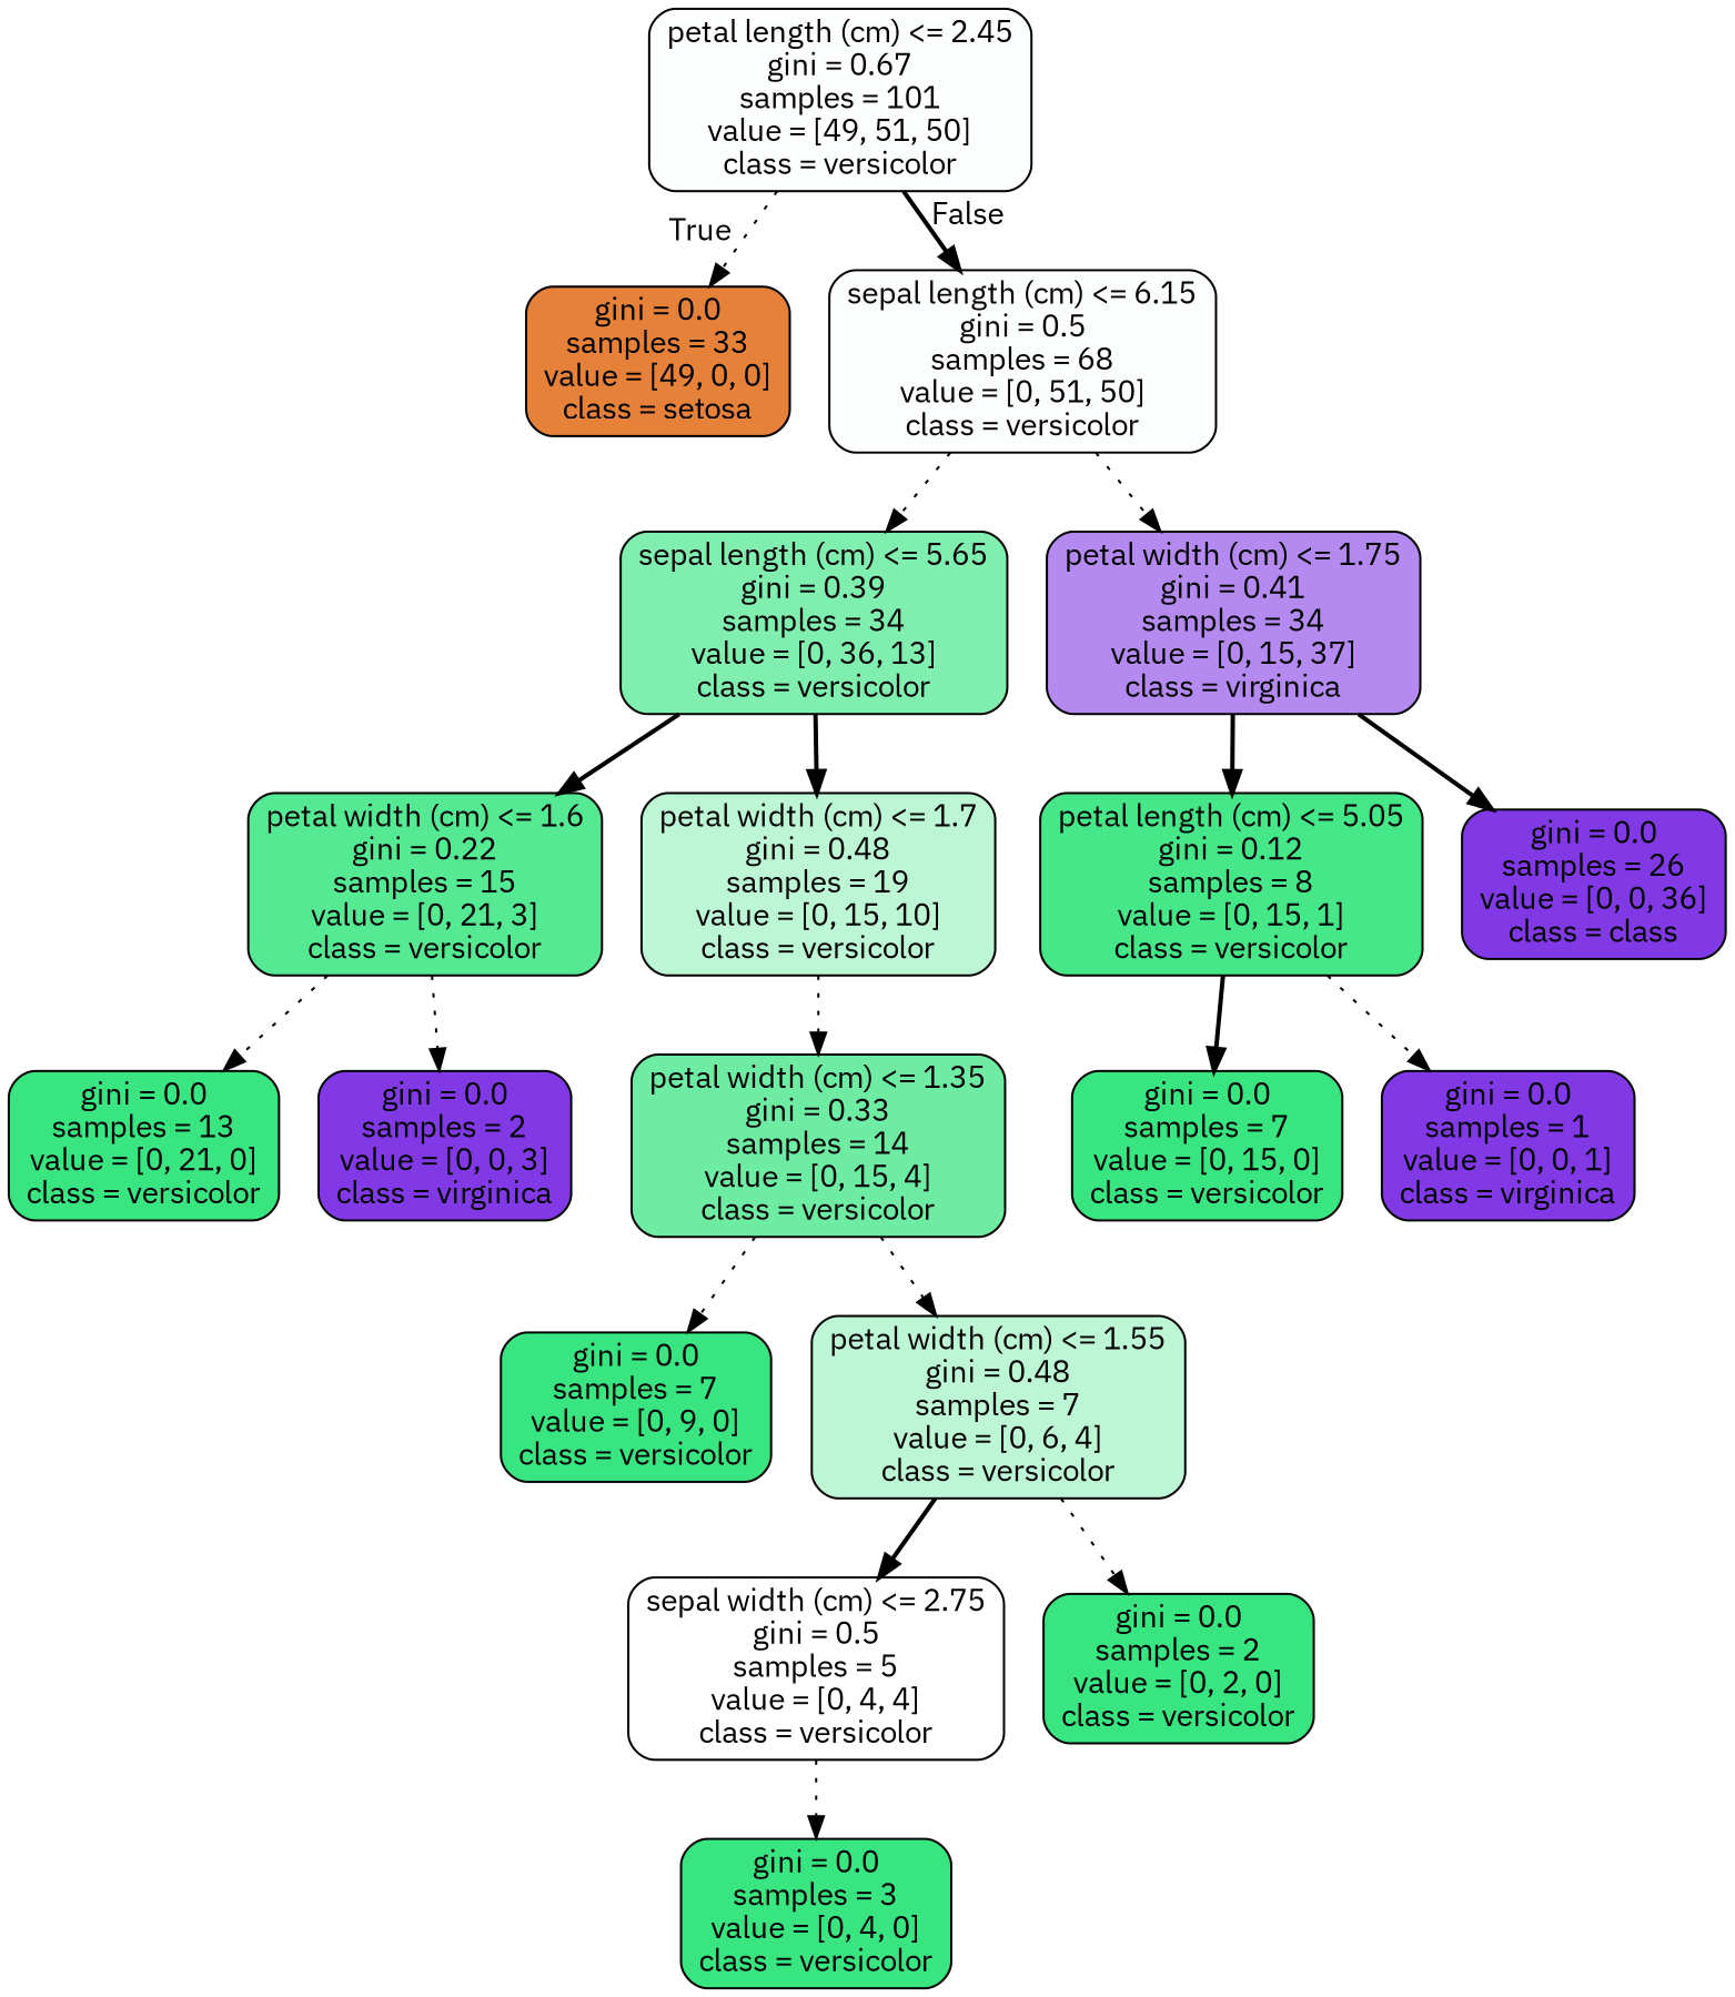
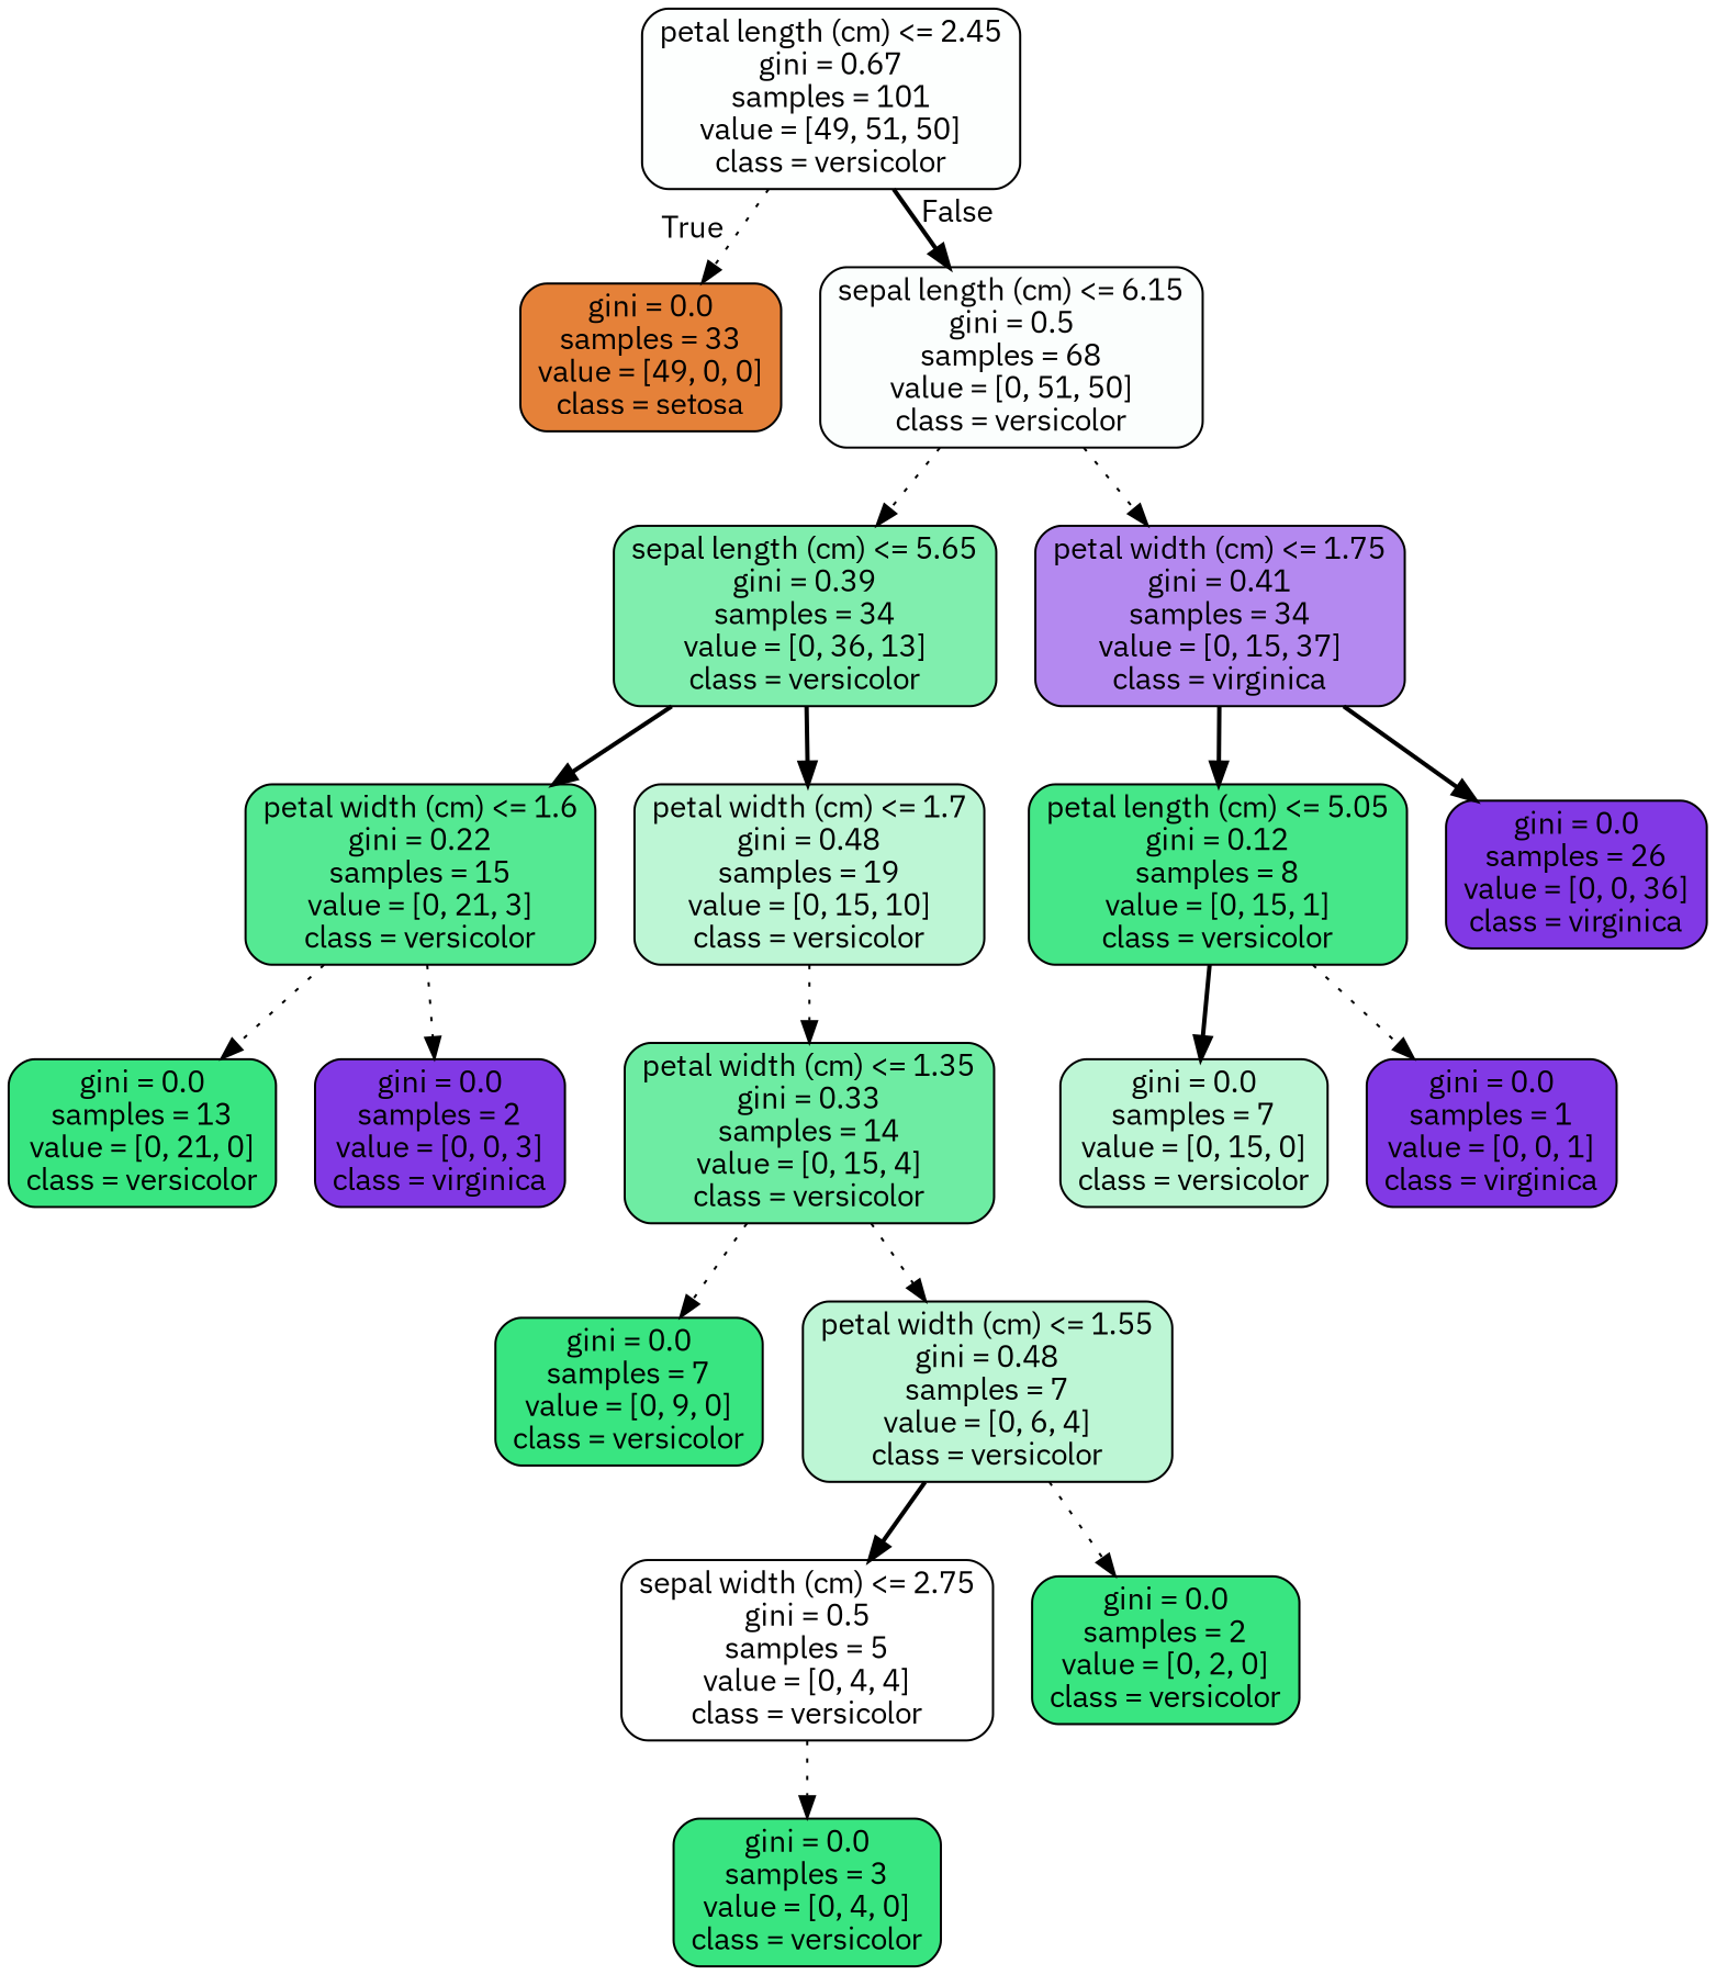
  digraph {
    fontname="IBM Plex Sans"
    node [color=black fillcolor="#39e581" fontname="IBM Plex Sans" shape=box style="filled, rounded"]
    edge [fontname="IBM Plex Sans" style=dotted]
    n1 [fillcolor="#fdfffe" label="petal length (cm) <= 2.45\ngini = 0.67\nsamples = 101\nvalue = [49, 51, 50]\nclass = versicolor"]
    n2 [fillcolor="#e58139" label="gini = 0.0\nsamples = 33\nvalue = [49, 0, 0]\nclass = setosa"]
    n3 [fillcolor="#fbfefd" label="sepal length (cm) <= 6.15\ngini = 0.5\nsamples = 68\nvalue = [0, 51, 50]\nclass = versicolor"]
    n4 [fillcolor="#80eeae" label="sepal length (cm) <= 5.65\ngini = 0.39\nsamples = 34\nvalue = [0, 36, 13]\nclass = versicolor"]
    n5 [fillcolor="#b489f0" label="petal width (cm) <= 1.75\ngini = 0.41\nsamples = 34\nvalue = [0, 15, 37]\nclass = virginica"]
    n6 [fillcolor="#55e993" label="petal width (cm) <= 1.6\ngini = 0.22\nsamples = 15\nvalue = [0, 21, 3]\nclass = versicolor"]
    n7 [fillcolor="#bdf6d5" label="petal width (cm) <= 1.7\ngini = 0.48\nsamples = 19\nvalue = [0, 15, 10]\nclass = versicolor"]
    n8 [fillcolor="#46e789" label="petal length (cm) <= 5.05\ngini = 0.12\nsamples = 8\nvalue = [0, 15, 1]\nclass = versicolor"]
-   n9 [fillcolor="#8139e5" label="gini = 0.0\nsamples = 26\nvalue = [0, 0, 36]\nclass = class"]
+   n9 [fillcolor="#8139e5" label="gini = 0.0\nsamples = 26\nvalue = [0, 0, 36]\nclass = virginica"]
    n10 [label="gini = 0.0\nsamples = 13\nvalue = [0, 21, 0]\nclass = versicolor"]
    n11 [fillcolor="#8139e5" label="gini = 0.0\nsamples = 2\nvalue = [0, 0, 3]\nclass = virginica"]
    n12 [fillcolor="#6eeca3" label="petal width (cm) <= 1.35\ngini = 0.33\nsamples = 14\nvalue = [0, 15, 4]\nclass = versicolor"]
    n13 [label="gini = 0.0\nsamples = 7\nvalue = [0, 9, 0]\nclass = versicolor"]
    n14 [fillcolor="#bdf6d5" label="petal width (cm) <= 1.55\ngini = 0.48\nsamples = 7\nvalue = [0, 6, 4]\nclass = versicolor"]
    n15 [fillcolor="#ffffff" label="sepal width (cm) <= 2.75\ngini = 0.5\nsamples = 5\nvalue = [0, 4, 4]\nclass = versicolor"]
    n16 [label="gini = 0.0\nsamples = 2\nvalue = [0, 2, 0]\nclass = versicolor"]
    n17 [label="gini = 0.0\nsamples = 3\nvalue = [0, 4, 0]\nclass = versicolor"]
-   n18 [label="gini = 0.0\nsamples = 7\nvalue = [0, 15, 0]\nclass = versicolor"]
+   n18 [fillcolor="#bdf6d5" label="gini = 0.0\nsamples = 7\nvalue = [0, 15, 0]\nclass = versicolor"]
    n19 [fillcolor="#8139e5" label="gini = 0.0\nsamples = 1\nvalue = [0, 0, 1]\nclass = virginica"]
    n1 -> n2 [headlabel=True labelangle=45 labeldistance=2.5]
    n1 -> n3 [headlabel=False labelangle=-45 labeldistance=2.5 style=bold]
    n3 -> n4
    n3 -> n5
    n4 -> n6 [style=bold]
    n4 -> n7 [style=bold]
    n5 -> n8 [style=bold]
    n5 -> n9 [style=bold]
    n6 -> n10
    n6 -> n11
    n7 -> n12
    n8 -> n18 [style=bold]
    n8 -> n19
    n12 -> n13
    n12 -> n14
    n14 -> n15 [style=bold]
    n14 -> n16
    n15 -> n17
  }
